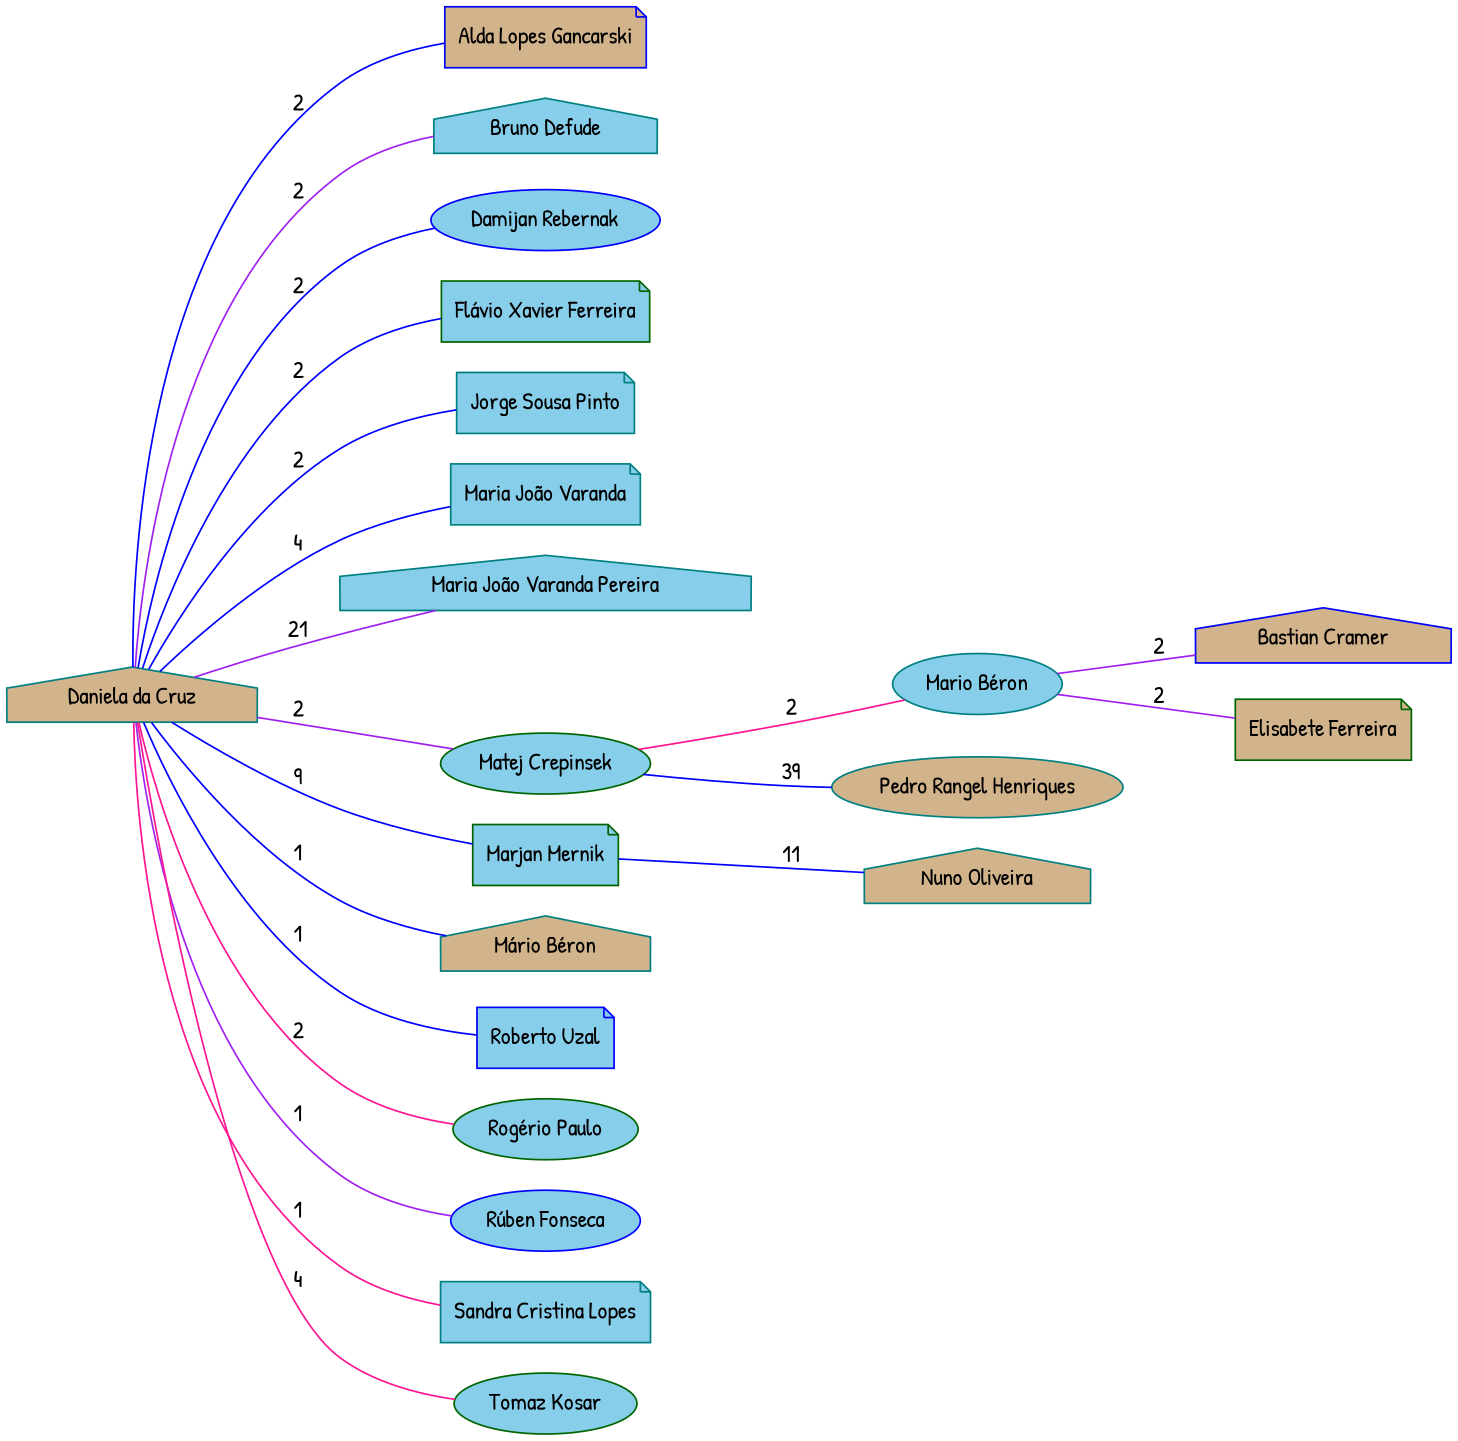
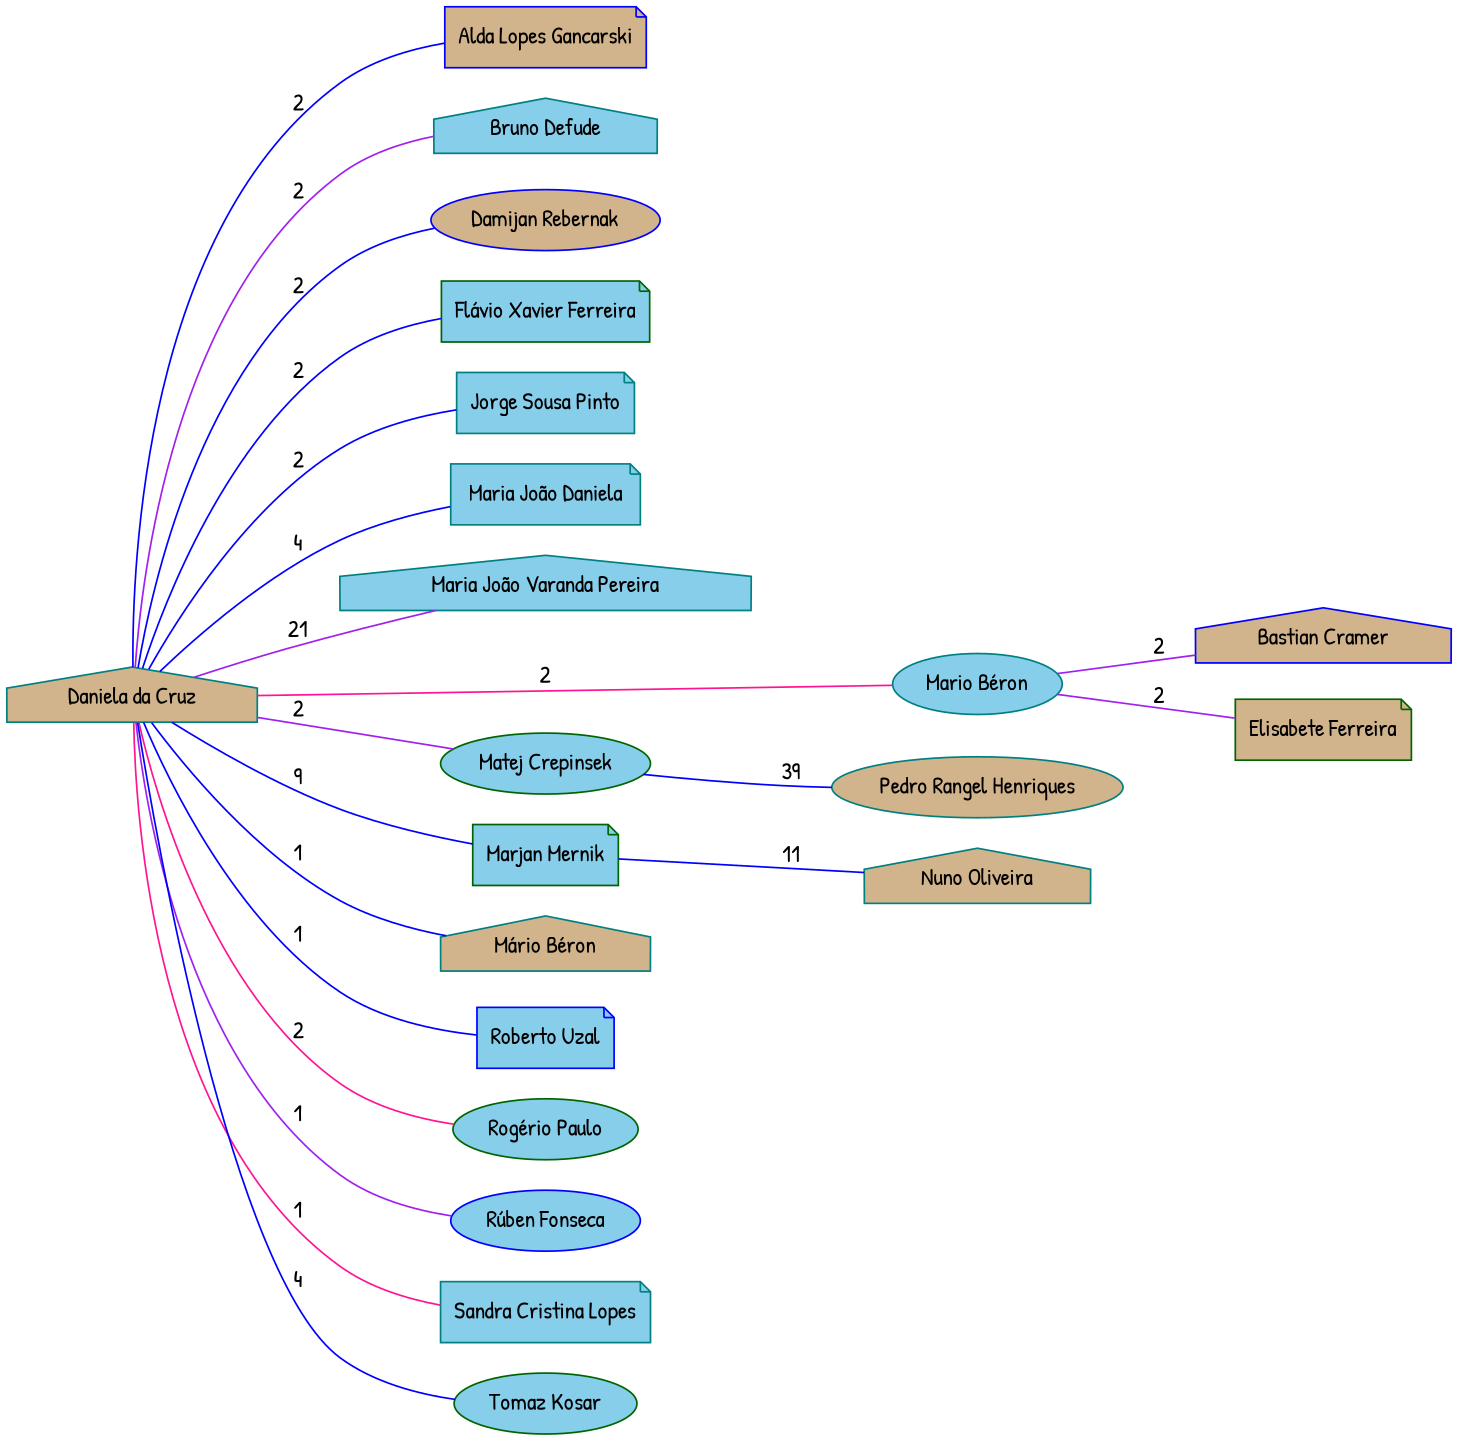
  digraph {
    fontname="Patrick Hand"
    rankdir=LR
    node [color=teal fillcolor=skyblue fontname="Patrick Hand" shape=note style=filled]
    edge [arrowhead=none color=blue fontname="Patrick Hand"]
    "Daniela da Cruz" [fillcolor=tan shape=house]
    "Alda Lopes Gancarski" [color=blue fillcolor=tan]
    "Bruno Defude" [shape=house]
-   "Damijan Rebernak" [color=blue shape=ellipse]
+   "Damijan Rebernak" [color=blue fillcolor=tan shape=ellipse]
    "Flávio Xavier Ferreira" [color=darkgreen]
    "Jorge Sousa Pinto"
-   "Maria João Varanda"
+   "Maria João Varanda" [label="Maria João Daniela"]
    "Maria João Varanda Pereira" [shape=house]
    "Mario Béron" [shape=ellipse]
    "Marjan Mernik" [color=darkgreen]
    "Matej Crepinsek" [color=darkgreen shape=ellipse]
    "Mário Béron" [fillcolor=tan shape=house]
    "Roberto Uzal" [color=blue]
    "Rogério Paulo" [color=darkgreen shape=ellipse]
    "Rúben Fonseca" [color=blue shape=ellipse]
    "Sandra Cristina Lopes"
    "Tomaz Kosar" [color=darkgreen shape=ellipse]
    "Bastian Cramer" [color=blue fillcolor=tan shape=house]
    "Elisabete Ferreira" [color=darkgreen fillcolor=tan]
    "Nuno Oliveira" [fillcolor=tan shape=house]
    "Pedro Rangel Henriques" [fillcolor=tan shape=ellipse]
    "Daniela da Cruz" -> "Alda Lopes Gancarski" [label=2]
    "Daniela da Cruz" -> "Bruno Defude" [color=purple label=2]
    "Daniela da Cruz" -> "Damijan Rebernak" [label=2]
    "Daniela da Cruz" -> "Flávio Xavier Ferreira" [label=2]
    "Daniela da Cruz" -> "Jorge Sousa Pinto" [label=2]
    "Daniela da Cruz" -> "Maria João Varanda" [label=4]
    "Daniela da Cruz" -> "Maria João Varanda Pereira" [color=purple label=21]
-   "Matej Crepinsek" -> "Mario Béron" [color=deeppink label=2]
+   "Daniela da Cruz" -> "Mario Béron" [color=deeppink label=2]
    "Daniela da Cruz" -> "Marjan Mernik" [label=9]
    "Daniela da Cruz" -> "Matej Crepinsek" [color=purple label=2]
    "Daniela da Cruz" -> "Mário Béron" [label=1]
    "Daniela da Cruz" -> "Roberto Uzal" [label=1]
    "Daniela da Cruz" -> "Rogério Paulo" [color=deeppink label=2]
    "Daniela da Cruz" -> "Rúben Fonseca" [color=purple label=1]
    "Daniela da Cruz" -> "Sandra Cristina Lopes" [color=deeppink label=1]
-   "Daniela da Cruz" -> "Tomaz Kosar" [color=deeppink label=4]
+   "Daniela da Cruz" -> "Tomaz Kosar" [label=4]
    "Mario Béron" -> "Bastian Cramer" [color=purple label=2]
    "Mario Béron" -> "Elisabete Ferreira" [color=purple label=2]
    "Marjan Mernik" -> "Nuno Oliveira" [label=11]
    "Matej Crepinsek" -> "Pedro Rangel Henriques" [label=39]
  }
